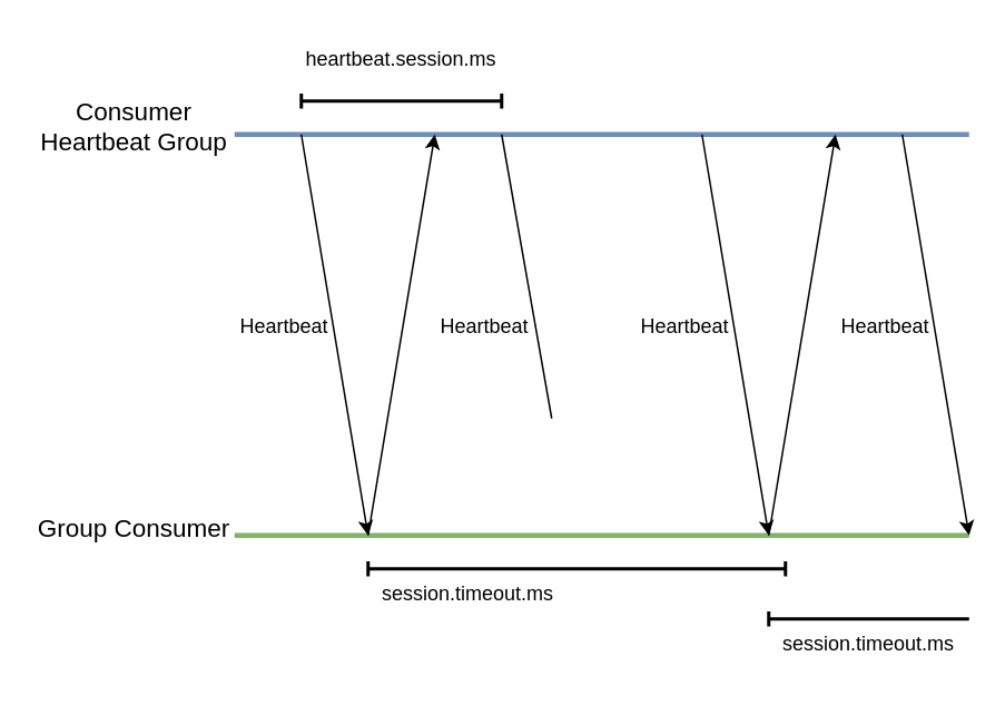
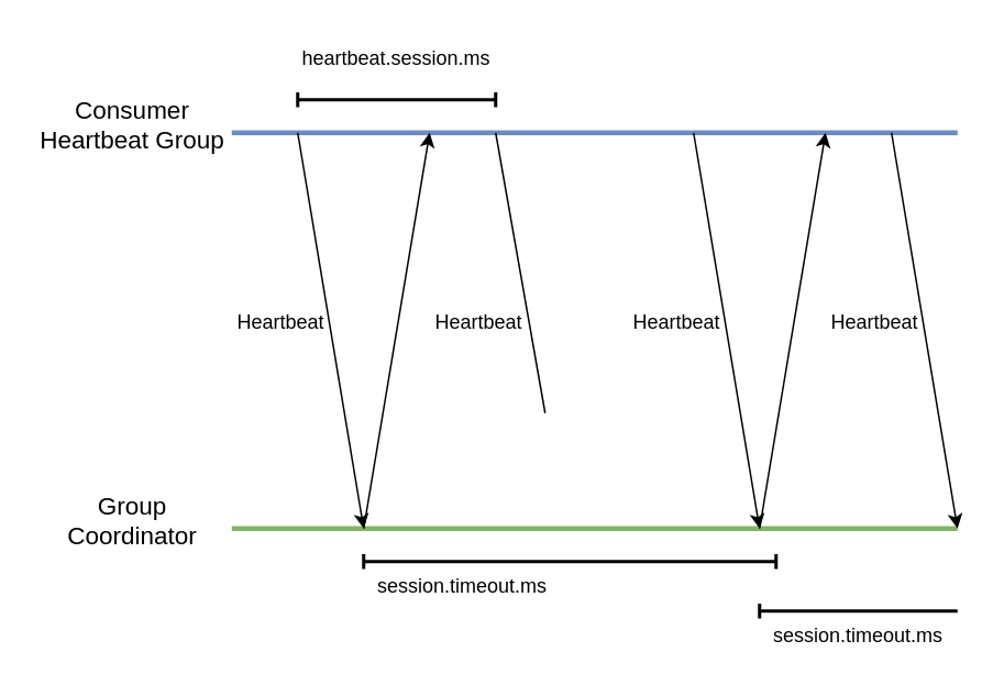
  <mxCell id="0" />
  <mxCell id="1" parent="0" />
  <mxCell id="2" value="" style="endArrow=none;html=1;rounded=0;strokeWidth=3;fillColor=#dae8fc;strokeColor=#6c8ebf;" parent="1" edge="1"><mxGeometry width="50" height="50" relative="1" as="geometry"><mxPoint x="140" y="80" as="sourcePoint" /><mxPoint x="580" y="80" as="targetPoint" /></mxGeometry></mxCell>
  <mxCell id="3" value="" style="endArrow=none;html=1;rounded=0;strokeWidth=3;fillColor=#d5e8d4;strokeColor=#82b366;" parent="1" edge="1"><mxGeometry width="50" height="50" relative="1" as="geometry"><mxPoint x="140" y="320" as="sourcePoint" /><mxPoint x="580" y="320" as="targetPoint" /></mxGeometry></mxCell>
  <mxCell id="4" value="&lt;span style=&quot;font-size: 15px;&quot;&gt;Consumer&lt;br&gt;Heartbeat Group&lt;br&gt;&lt;/span&gt;" style="text;html=1;strokeColor=none;fillColor=none;align=center;verticalAlign=middle;whiteSpace=wrap;rounded=0;" parent="1" vertex="1"><mxGeometry x="20" y="60" width="120" height="30" as="geometry" /></mxCell>
- <mxCell id="5" value="&lt;span style=&quot;font-size: 15px;&quot;&gt;Group Consumer&lt;br&gt;&lt;/span&gt;" style="text;html=1;strokeColor=none;fillColor=none;align=center;verticalAlign=middle;whiteSpace=wrap;rounded=0;" parent="1" vertex="1"><mxGeometry x="20" y="300" width="120" height="30" as="geometry" /></mxCell>
+ <mxCell id="5" value="&lt;span style=&quot;font-size: 15px;&quot;&gt;Group Coordinator&lt;br&gt;&lt;/span&gt;" style="text;html=1;strokeColor=none;fillColor=none;align=center;verticalAlign=middle;whiteSpace=wrap;rounded=0;" parent="1" vertex="1"><mxGeometry x="20" y="300" width="120" height="30" as="geometry" /></mxCell>
  <mxCell id="6" value="" style="endArrow=baseDash;html=1;rounded=0;endFill=0;startArrow=baseDash;startFill=0;strokeWidth=2;" parent="1" edge="1"><mxGeometry width="50" height="50" relative="1" as="geometry"><mxPoint x="300" y="60" as="sourcePoint" /><mxPoint x="180" y="60" as="targetPoint" /></mxGeometry></mxCell>
  <mxCell id="7" value="" style="endArrow=none;html=1;rounded=0;endFill=0;" parent="1" edge="1"><mxGeometry width="50" height="50" relative="1" as="geometry"><mxPoint x="300" y="80" as="sourcePoint" /><mxPoint x="330" y="250" as="targetPoint" /></mxGeometry></mxCell>
  <mxCell id="8" value="" style="endArrow=baseDash;html=1;rounded=0;endFill=0;startArrow=baseDash;startFill=0;strokeWidth=2;" parent="1" edge="1"><mxGeometry width="50" height="50" relative="1" as="geometry"><mxPoint x="470" y="340" as="sourcePoint" /><mxPoint x="220" y="340" as="targetPoint" /></mxGeometry></mxCell>
  <mxCell id="9" value="Heartbeat" style="text;html=1;strokeColor=none;fillColor=none;align=center;verticalAlign=middle;whiteSpace=wrap;rounded=0;" parent="1" vertex="1"><mxGeometry x="140" y="180" width="60" height="30" as="geometry" /></mxCell>
  <mxCell id="10" value="Heartbeat" style="text;html=1;strokeColor=none;fillColor=none;align=center;verticalAlign=middle;whiteSpace=wrap;rounded=0;" parent="1" vertex="1"><mxGeometry x="260" y="180" width="60" height="30" as="geometry" /></mxCell>
  <mxCell id="11" value="Heartbeat" style="text;html=1;strokeColor=none;fillColor=none;align=center;verticalAlign=middle;whiteSpace=wrap;rounded=0;" parent="1" vertex="1"><mxGeometry x="380" y="180" width="60" height="30" as="geometry" /></mxCell>
  <mxCell id="12" value="" style="endArrow=baseDash;html=1;rounded=0;endFill=0;startArrow=none;startFill=0;strokeWidth=2;exitX=1;exitY=0;exitDx=0;exitDy=0;" parent="1" edge="1" source="15"><mxGeometry width="50" height="50" relative="1" as="geometry"><mxPoint x="660" y="370" as="sourcePoint" /><mxPoint x="460" y="370" as="targetPoint" /></mxGeometry></mxCell>
  <mxCell id="13" value="heartbeat.session.ms" style="text;html=1;strokeColor=none;fillColor=none;align=center;verticalAlign=middle;whiteSpace=wrap;rounded=0;" parent="1" vertex="1"><mxGeometry x="180" y="20" width="120" height="30" as="geometry" /></mxCell>
  <mxCell id="14" value="session.timeout.ms" style="text;html=1;strokeColor=none;fillColor=none;align=center;verticalAlign=middle;whiteSpace=wrap;rounded=0;" parent="1" vertex="1"><mxGeometry x="220" y="340" width="120" height="30" as="geometry" /></mxCell>
  <mxCell id="15" value="session.timeout.ms" style="text;html=1;strokeColor=none;fillColor=none;align=center;verticalAlign=middle;whiteSpace=wrap;rounded=0;" parent="1" vertex="1"><mxGeometry x="460" y="370" width="120" height="30" as="geometry" /></mxCell>
  <mxCell id="16" value="" style="endArrow=classic;html=1;rounded=0;" edge="1" parent="1"><mxGeometry width="50" height="50" relative="1" as="geometry"><mxPoint x="180" y="80" as="sourcePoint" /><mxPoint x="220" y="320" as="targetPoint" /></mxGeometry></mxCell>
  <mxCell id="17" value="" style="endArrow=classic;html=1;rounded=0;" edge="1" parent="1"><mxGeometry width="50" height="50" relative="1" as="geometry"><mxPoint x="220" y="320" as="sourcePoint" /><mxPoint x="260" y="80" as="targetPoint" /></mxGeometry></mxCell>
  <mxCell id="18" value="" style="endArrow=classic;html=1;rounded=0;" edge="1" parent="1"><mxGeometry width="50" height="50" relative="1" as="geometry"><mxPoint x="420" y="80" as="sourcePoint" /><mxPoint x="460" y="320" as="targetPoint" /></mxGeometry></mxCell>
  <mxCell id="19" value="" style="endArrow=classic;html=1;rounded=0;" edge="1" parent="1"><mxGeometry width="50" height="50" relative="1" as="geometry"><mxPoint x="460" y="320" as="sourcePoint" /><mxPoint x="500" y="80" as="targetPoint" /></mxGeometry></mxCell>
  <mxCell id="20" value="" style="endArrow=classic;html=1;rounded=0;" edge="1" parent="1"><mxGeometry width="50" height="50" relative="1" as="geometry"><mxPoint x="540" y="80" as="sourcePoint" /><mxPoint x="580" y="320" as="targetPoint" /></mxGeometry></mxCell>
  <mxCell id="21" value="Heartbeat" style="text;html=1;strokeColor=none;fillColor=none;align=center;verticalAlign=middle;whiteSpace=wrap;rounded=0;" vertex="1" parent="1"><mxGeometry x="500" y="180" width="60" height="30" as="geometry" /></mxCell>
